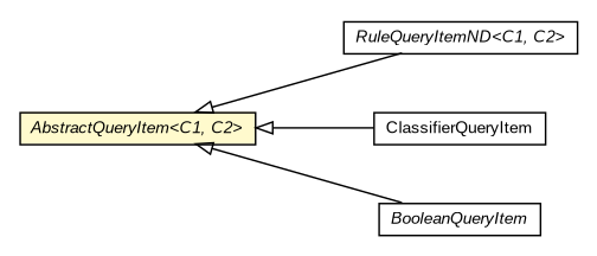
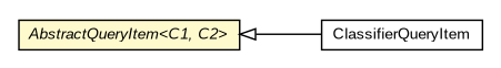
  digraph {
    nodesep=0.25
    rankdir=LR
    ranksep=0.5
    node [fontcolor=black fontname=arial fontsize=10.0 shape=plaintext]
    edge [arrowtail=empty dir=back fontname=arial fontsize=10 headport=p labelfontname=arial labelfontsize=10 tailport=p]
-   n1 [label=<<table title="context.arch.discoverer.query.RuleQueryItemND" border="0" cellborder="1" cellspacing="0" cellpadding="2" port="p" href="./RuleQueryItemND.html"> 		<tr><td><table border="0" cellspacing="0" cellpadding="1"> <tr><td align="center" balign="center"><font face="arial italic"> RuleQueryItemND&lt;C1, C2&gt; </font></td></tr> 		</table></td></tr> 		</table>>]
    n2 [label=<<table title="context.arch.discoverer.query.ClassifierQueryItem" border="0" cellborder="1" cellspacing="0" cellpadding="2" port="p" href="./ClassifierQueryItem.html"> 		<tr><td><table border="0" cellspacing="0" cellpadding="1"> <tr><td align="center" balign="center"> ClassifierQueryItem </td></tr> 		</table></td></tr> 		</table>>]
-   n3 [label=<<table title="context.arch.discoverer.query.BooleanQueryItem" border="0" cellborder="1" cellspacing="0" cellpadding="2" port="p" href="./BooleanQueryItem.html"> 		<tr><td><table border="0" cellspacing="0" cellpadding="1"> <tr><td align="center" balign="center"><font face="arial italic"> BooleanQueryItem </font></td></tr> 		</table></td></tr> 		</table>>]
    n4 [label=<<table title="context.arch.discoverer.query.AbstractQueryItem" border="0" cellborder="1" cellspacing="0" cellpadding="2" port="p" bgcolor="lemonChiffon" href="./AbstractQueryItem.html"> 		<tr><td><table border="0" cellspacing="0" cellpadding="1"> <tr><td align="center" balign="center"><font face="arial italic"> AbstractQueryItem&lt;C1, C2&gt; </font></td></tr> 		</table></td></tr> 		</table>>]
-   n4 -> n1
    n4 -> n2
-   n4 -> n3
  }
